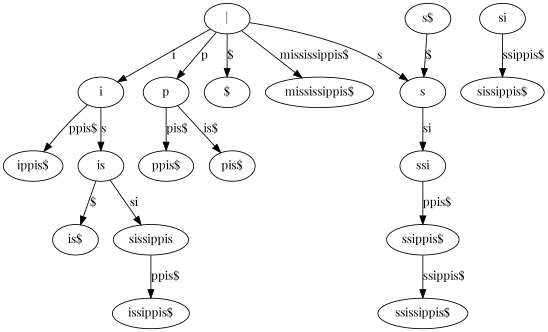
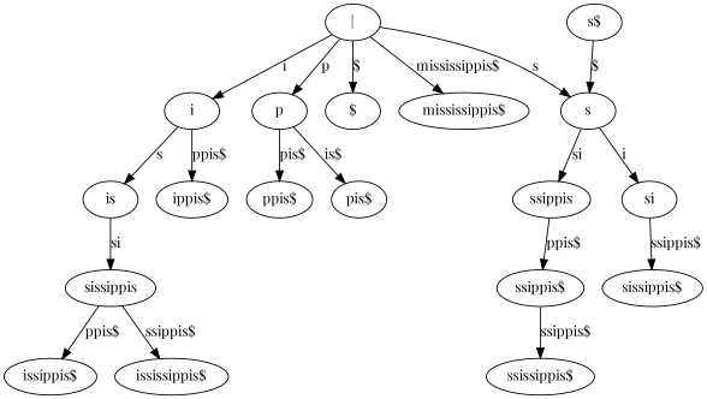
  digraph {
    fontname="Playfair Display"
    node [fontname="Playfair Display"]
    edge [fontname="Playfair Display"]
    n1 [label="mississippis$"]
    "|"
    n3 [label=i]
    n4 [label=s]
    n5 [label=p]
    n6 [label="$"]
    n7 [label=is]
    n8 [label="ippis$"]
-   n9 [label=ssi]
+   n9 [label=ssippis]
    n10 [label=si]
    n11 [label="ppis$"]
    n12 [label="pis$"]
    n13 [label=sissippis]
-   n14 [label="is$"]
+   n15 [label="ississippis$"]
    n16 [label="issippis$"]
    n17 [label="ssippis$"]
    n18 [label="sissippis$"]
    n19 [label="s$"]
    n20 [label="ssissippis$"]
    "|" -> n1 [label="mississippis$"]
    "|" -> n3 [label=i]
    "|" -> n4 [label=s]
    "|" -> n5 [label=p]
    "|" -> n6 [label="$"]
    n3 -> n7 [label=s]
    n3 -> n8 [label="ppis$"]
    n4 -> n9 [label=si]
+   n4 -> n10 [label=i]
    n5 -> n11 [label="pis$"]
    n5 -> n12 [label="is$"]
    n7 -> n13 [label=si]
-   n7 -> n14 [label="$"]
    n9 -> n17 [label="ppis$"]
    n10 -> n18 [label="ssippis$"]
+   n13 -> n15 [label="ssippis$"]
    n13 -> n16 [label="ppis$"]
    n17 -> n20 [label="ssippis$"]
    n19 -> n4 [label="$"]
  }
